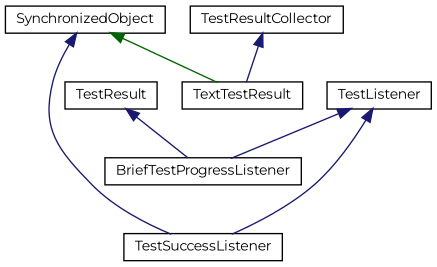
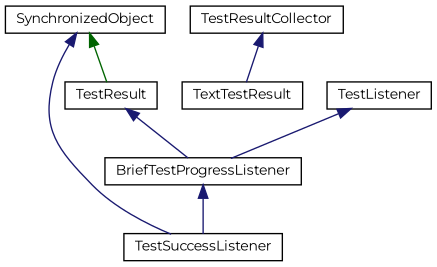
  digraph {
    fontname=Montserrat
    rankdir=TB
    node [color=black fillcolor=white fontname=Montserrat fontsize=10 shape=record style=filled]
    edge [color=midnightblue dir=back fontname=Montserrat fontsize=10 labelfontname=Helvetica labelfontsize=10 style=solid]
    n1 [height=0.2 label=SynchronizedObject width=0.4]
    n2 [height=0.2 label=TestResult width=0.4]
    n3 [height=0.2 label=TestSuccessListener width=0.4]
    n4 [height=0.2 label=BriefTestProgressListener width=0.4]
    n5 [height=0.2 label=TextTestResult width=0.4]
    n6 [height=0.2 label=TestResultCollector width=0.4]
    n7 [height=0.2 label=TestListener width=0.4]
-   n1 -> n5 [color=darkgreen]
+   n1 -> n2 [color=darkgreen]
    n1 -> n3
    n2 -> n4
    n6 -> n5
-   n7 -> n3
+   n4 -> n3
    n7 -> n4
  }
